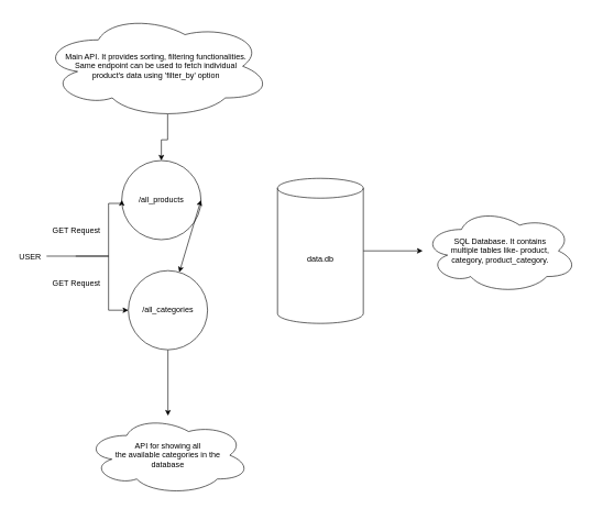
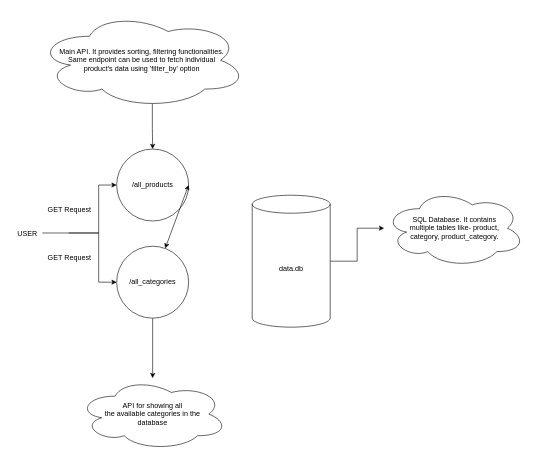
  <mxCell id="0" />
  <mxCell id="1" parent="0" />
- <mxCell id="2" value="/all_products" style="ellipse;whiteSpace=wrap;html=1;aspect=fixed;" vertex="1" parent="1"><mxGeometry x="184" y="243" width="120" height="120" as="geometry" /></mxCell>
+ <mxCell id="2" value="/all_products" style="ellipse;whiteSpace=wrap;html=1;aspect=fixed;" vertex="1" parent="1"><mxGeometry x="194" y="248" width="120" height="120" as="geometry" /></mxCell>
  <mxCell id="3" value="" style="edgeStyle=orthogonalEdgeStyle;rounded=0;orthogonalLoop=1;jettySize=auto;html=1;" edge="1" parent="1" source="4" target="15"><mxGeometry relative="1" as="geometry" /></mxCell>
  <mxCell id="4" value="/all_categories" style="ellipse;whiteSpace=wrap;html=1;aspect=fixed;" vertex="1" parent="1"><mxGeometry x="194" y="410" width="120" height="120" as="geometry" /></mxCell>
  <mxCell id="5" value="" style="edgeStyle=segmentEdgeStyle;endArrow=classic;html=1;rounded=0;entryX=0;entryY=0.5;entryDx=0;entryDy=0;" edge="1" parent="1" target="4"><mxGeometry width="50" height="50" relative="1" as="geometry"><mxPoint x="70" y="388" as="sourcePoint" /><mxPoint x="164" y="348" as="targetPoint" /><Array as="points"><mxPoint x="114" y="388" /><mxPoint x="164" y="388" /><mxPoint x="164" y="528" /></Array></mxGeometry></mxCell>
  <mxCell id="6" value="" style="edgeStyle=segmentEdgeStyle;endArrow=classic;html=1;rounded=0;entryX=0;entryY=0.5;entryDx=0;entryDy=0;" edge="1" parent="1" target="2"><mxGeometry width="50" height="50" relative="1" as="geometry"><mxPoint x="114" y="388" as="sourcePoint" /><mxPoint x="164" y="338" as="targetPoint" /><Array as="points"><mxPoint x="164" y="388" /><mxPoint x="164" y="308" /></Array></mxGeometry></mxCell>
  <mxCell id="7" value="" style="edgeStyle=orthogonalEdgeStyle;rounded=0;orthogonalLoop=1;jettySize=auto;html=1;" edge="1" parent="1" source="8" target="16"><mxGeometry relative="1" as="geometry" /></mxCell>
- <mxCell id="8" value="data.db" style="shape=cylinder3;whiteSpace=wrap;html=1;boundedLbl=1;backgroundOutline=1;size=15;" vertex="1" parent="1"><mxGeometry x="420" y="270" width="130" height="220" as="geometry" /></mxCell>
+ <mxCell id="8" value="data.db" style="shape=cylinder3;whiteSpace=wrap;html=1;boundedLbl=1;backgroundOutline=1;size=15;" vertex="1" parent="1"><mxGeometry x="420" y="325" width="130" height="220" as="geometry" /></mxCell>
  <mxCell id="9" value="" style="endArrow=classic;startArrow=classic;html=1;rounded=0;exitX=1;exitY=0.5;exitDx=0;exitDy=0;" edge="1" parent="1" source="2" target="4"><mxGeometry width="50" height="50" relative="1" as="geometry"><mxPoint x="290" y="360" as="sourcePoint" /><mxPoint x="340" y="310" as="targetPoint" /></mxGeometry></mxCell>
  <mxCell id="10" value="GET Request" style="text;html=1;align=center;verticalAlign=middle;resizable=0;points=[];autosize=1;strokeColor=none;fillColor=none;" vertex="1" parent="1"><mxGeometry x="70" y="340" width="90" height="20" as="geometry" /></mxCell>
  <mxCell id="11" value="" style="edgeStyle=orthogonalEdgeStyle;rounded=0;orthogonalLoop=1;jettySize=auto;html=1;exitX=0.55;exitY=0.95;exitDx=0;exitDy=0;exitPerimeter=0;" edge="1" parent="1" source="12" target="2"><mxGeometry relative="1" as="geometry" /></mxCell>
  <mxCell id="12" value="Main API. It provides sorting, filtering functionalities. &lt;br&gt;Same endpoint can be used to fetch individual &lt;br&gt;product's data using 'filter_by' option" style="ellipse;shape=cloud;whiteSpace=wrap;html=1;" vertex="1" parent="1"><mxGeometry x="61" y="20" width="350" height="160" as="geometry" /></mxCell>
  <mxCell id="13" value="GET Request" style="text;html=1;align=center;verticalAlign=middle;resizable=0;points=[];autosize=1;strokeColor=none;fillColor=none;" vertex="1" parent="1"><mxGeometry x="70" y="420" width="90" height="20" as="geometry" /></mxCell>
  <mxCell id="14" value="USER" style="text;html=1;align=center;verticalAlign=middle;resizable=0;points=[];autosize=1;strokeColor=none;fillColor=none;" vertex="1" parent="1"><mxGeometry x="20" y="380" width="50" height="20" as="geometry" /></mxCell>
  <mxCell id="15" value="API for showing all&lt;br&gt;the available categories in the&lt;br&gt;database" style="ellipse;shape=cloud;whiteSpace=wrap;html=1;" vertex="1" parent="1"><mxGeometry x="129" y="630" width="250" height="120" as="geometry" /></mxCell>
  <mxCell id="16" value="SQL Database. It contains &lt;br&gt;multiple tables like- product, &lt;br&gt;category, product_category." style="ellipse;shape=cloud;whiteSpace=wrap;html=1;" vertex="1" parent="1"><mxGeometry x="640" y="315" width="235" height="130" as="geometry" /></mxCell>
